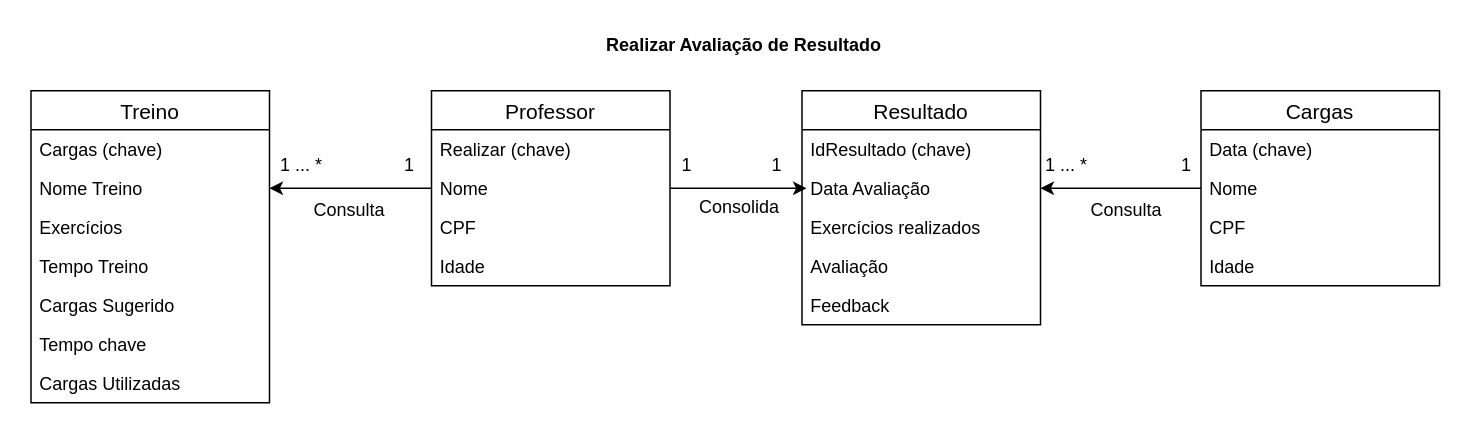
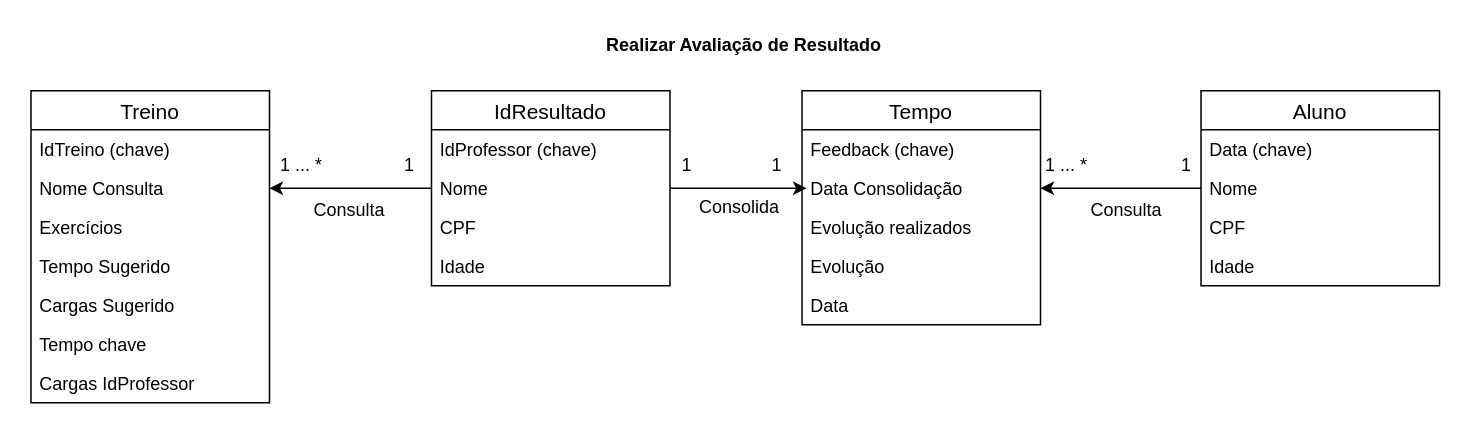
  <mxCell id="0" />
  <mxCell id="1" parent="0" />
  <mxCell id="2" style="edgeStyle=orthogonalEdgeStyle;rounded=0;orthogonalLoop=1;jettySize=auto;html=1;exitX=1;exitY=0.5;exitDx=0;exitDy=0;entryX=0;entryY=0.5;entryDx=0;entryDy=0;" edge="1" parent="1" source="13"><mxGeometry relative="1" as="geometry"><mxPoint x="537" y="125" as="targetPoint" /></mxGeometry></mxCell>
  <mxCell id="3" value="Consolida" style="text;html=1;align=center;verticalAlign=middle;resizable=0;points=[];autosize=1;" vertex="1" parent="1"><mxGeometry x="457" y="128" width="70" height="20" as="geometry" /></mxCell>
  <mxCell id="4" value="1" style="text;html=1;align=center;verticalAlign=middle;resizable=0;points=[];autosize=1;" vertex="1" parent="1"><mxGeometry x="447" y="100" width="20" height="20" as="geometry" /></mxCell>
  <mxCell id="5" value="1" style="text;html=1;align=center;verticalAlign=middle;resizable=0;points=[];autosize=1;" vertex="1" parent="1"><mxGeometry x="507" y="100" width="20" height="20" as="geometry" /></mxCell>
  <mxCell id="6" value="&lt;b&gt;Realizar Avaliação de Resultado&lt;/b&gt;" style="text;html=1;align=center;verticalAlign=middle;resizable=0;points=[];autosize=1;" vertex="1" parent="1"><mxGeometry x="395" y="20" width="200" height="20" as="geometry" /></mxCell>
  <mxCell id="7" value="Consulta" style="text;html=1;align=center;verticalAlign=middle;resizable=0;points=[];autosize=1;" vertex="1" parent="1"><mxGeometry x="202" y="130" width="60" height="20" as="geometry" /></mxCell>
  <mxCell id="8" value="1 ... *" style="text;html=1;align=center;verticalAlign=middle;resizable=0;points=[];autosize=1;" vertex="1" parent="1"><mxGeometry x="180" y="100" width="40" height="20" as="geometry" /></mxCell>
  <mxCell id="9" style="edgeStyle=orthogonalEdgeStyle;rounded=0;orthogonalLoop=1;jettySize=auto;html=1;exitX=0;exitY=0.5;exitDx=0;exitDy=0;" edge="1" parent="1" source="13" target="18"><mxGeometry relative="1" as="geometry" /></mxCell>
  <mxCell id="10" value="1" style="text;html=1;align=center;verticalAlign=middle;resizable=0;points=[];autosize=1;" vertex="1" parent="1"><mxGeometry x="262" y="100" width="20" height="20" as="geometry" /></mxCell>
- <mxCell id="11" value="Professor" style="swimlane;fontStyle=0;childLayout=stackLayout;horizontal=1;startSize=26;horizontalStack=0;resizeParent=1;resizeParentMax=0;resizeLast=0;collapsible=1;marginBottom=0;align=center;fontSize=14;" vertex="1" parent="1"><mxGeometry x="287" y="60" width="159" height="130" as="geometry" /></mxCell>
- <mxCell id="12" value="Realizar (chave)" style="text;strokeColor=none;fillColor=none;spacingLeft=4;spacingRight=4;overflow=hidden;rotatable=0;points=[[0,0.5],[1,0.5]];portConstraint=eastwest;fontSize=12;" vertex="1" parent="11"><mxGeometry y="26" width="159" height="26" as="geometry" /></mxCell>
+ <mxCell id="11" value="IdResultado" style="swimlane;fontStyle=0;childLayout=stackLayout;horizontal=1;startSize=26;horizontalStack=0;resizeParent=1;resizeParentMax=0;resizeLast=0;collapsible=1;marginBottom=0;align=center;fontSize=14;" vertex="1" parent="1"><mxGeometry x="287" y="60" width="159" height="130" as="geometry" /></mxCell>
+ <mxCell id="12" value="IdProfessor (chave)" style="text;strokeColor=none;fillColor=none;spacingLeft=4;spacingRight=4;overflow=hidden;rotatable=0;points=[[0,0.5],[1,0.5]];portConstraint=eastwest;fontSize=12;" vertex="1" parent="11"><mxGeometry y="26" width="159" height="26" as="geometry" /></mxCell>
  <mxCell id="13" value="Nome" style="text;strokeColor=none;fillColor=none;spacingLeft=4;spacingRight=4;overflow=hidden;rotatable=0;points=[[0,0.5],[1,0.5]];portConstraint=eastwest;fontSize=12;" vertex="1" parent="11"><mxGeometry y="52" width="159" height="26" as="geometry" /></mxCell>
  <mxCell id="14" value="CPF" style="text;strokeColor=none;fillColor=none;spacingLeft=4;spacingRight=4;overflow=hidden;rotatable=0;points=[[0,0.5],[1,0.5]];portConstraint=eastwest;fontSize=12;" vertex="1" parent="11"><mxGeometry y="78" width="159" height="26" as="geometry" /></mxCell>
  <mxCell id="15" value="Idade" style="text;strokeColor=none;fillColor=none;spacingLeft=4;spacingRight=4;overflow=hidden;rotatable=0;points=[[0,0.5],[1,0.5]];portConstraint=eastwest;fontSize=12;" vertex="1" parent="11"><mxGeometry y="104" width="159" height="26" as="geometry" /></mxCell>
  <mxCell id="16" value="Treino" style="swimlane;fontStyle=0;childLayout=stackLayout;horizontal=1;startSize=26;horizontalStack=0;resizeParent=1;resizeParentMax=0;resizeLast=0;collapsible=1;marginBottom=0;align=center;fontSize=14;" vertex="1" parent="1"><mxGeometry x="20" y="60" width="159" height="208" as="geometry" /></mxCell>
- <mxCell id="17" value="Cargas (chave)" style="text;strokeColor=none;fillColor=none;spacingLeft=4;spacingRight=4;overflow=hidden;rotatable=0;points=[[0,0.5],[1,0.5]];portConstraint=eastwest;fontSize=12;" vertex="1" parent="16"><mxGeometry y="26" width="159" height="26" as="geometry" /></mxCell>
- <mxCell id="18" value="Nome Treino" style="text;strokeColor=none;fillColor=none;spacingLeft=4;spacingRight=4;overflow=hidden;rotatable=0;points=[[0,0.5],[1,0.5]];portConstraint=eastwest;fontSize=12;" vertex="1" parent="16"><mxGeometry y="52" width="159" height="26" as="geometry" /></mxCell>
+ <mxCell id="17" value="IdTreino (chave)" style="text;strokeColor=none;fillColor=none;spacingLeft=4;spacingRight=4;overflow=hidden;rotatable=0;points=[[0,0.5],[1,0.5]];portConstraint=eastwest;fontSize=12;" vertex="1" parent="16"><mxGeometry y="26" width="159" height="26" as="geometry" /></mxCell>
+ <mxCell id="18" value="Nome Consulta" style="text;strokeColor=none;fillColor=none;spacingLeft=4;spacingRight=4;overflow=hidden;rotatable=0;points=[[0,0.5],[1,0.5]];portConstraint=eastwest;fontSize=12;" vertex="1" parent="16"><mxGeometry y="52" width="159" height="26" as="geometry" /></mxCell>
  <mxCell id="19" value="Exercícios" style="text;strokeColor=none;fillColor=none;spacingLeft=4;spacingRight=4;overflow=hidden;rotatable=0;points=[[0,0.5],[1,0.5]];portConstraint=eastwest;fontSize=12;" vertex="1" parent="16"><mxGeometry y="78" width="159" height="26" as="geometry" /></mxCell>
- <mxCell id="20" value="Tempo Treino" style="text;strokeColor=none;fillColor=none;spacingLeft=4;spacingRight=4;overflow=hidden;rotatable=0;points=[[0,0.5],[1,0.5]];portConstraint=eastwest;fontSize=12;" vertex="1" parent="16"><mxGeometry y="104" width="159" height="26" as="geometry" /></mxCell>
+ <mxCell id="20" value="Tempo Sugerido" style="text;strokeColor=none;fillColor=none;spacingLeft=4;spacingRight=4;overflow=hidden;rotatable=0;points=[[0,0.5],[1,0.5]];portConstraint=eastwest;fontSize=12;" vertex="1" parent="16"><mxGeometry y="104" width="159" height="26" as="geometry" /></mxCell>
  <mxCell id="21" value="Cargas Sugerido" style="text;strokeColor=none;fillColor=none;spacingLeft=4;spacingRight=4;overflow=hidden;rotatable=0;points=[[0,0.5],[1,0.5]];portConstraint=eastwest;fontSize=12;" vertex="1" parent="16"><mxGeometry y="130" width="159" height="26" as="geometry" /></mxCell>
  <mxCell id="22" value="Tempo chave" style="text;strokeColor=none;fillColor=none;spacingLeft=4;spacingRight=4;overflow=hidden;rotatable=0;points=[[0,0.5],[1,0.5]];portConstraint=eastwest;fontSize=12;" vertex="1" parent="16"><mxGeometry y="156" width="159" height="26" as="geometry" /></mxCell>
- <mxCell id="23" value="Cargas Utilizadas" style="text;strokeColor=none;fillColor=none;spacingLeft=4;spacingRight=4;overflow=hidden;rotatable=0;points=[[0,0.5],[1,0.5]];portConstraint=eastwest;fontSize=12;" vertex="1" parent="16"><mxGeometry y="182" width="159" height="26" as="geometry" /></mxCell>
- <mxCell id="24" value="Resultado" style="swimlane;fontStyle=0;childLayout=stackLayout;horizontal=1;startSize=26;horizontalStack=0;resizeParent=1;resizeParentMax=0;resizeLast=0;collapsible=1;marginBottom=0;align=center;fontSize=14;" vertex="1" parent="1"><mxGeometry x="534" y="60" width="159" height="156" as="geometry" /></mxCell>
- <mxCell id="25" value="IdResultado (chave)" style="text;strokeColor=none;fillColor=none;spacingLeft=4;spacingRight=4;overflow=hidden;rotatable=0;points=[[0,0.5],[1,0.5]];portConstraint=eastwest;fontSize=12;" vertex="1" parent="24"><mxGeometry y="26" width="159" height="26" as="geometry" /></mxCell>
- <mxCell id="26" value="Data Avaliação" style="text;strokeColor=none;fillColor=none;spacingLeft=4;spacingRight=4;overflow=hidden;rotatable=0;points=[[0,0.5],[1,0.5]];portConstraint=eastwest;fontSize=12;" vertex="1" parent="24"><mxGeometry y="52" width="159" height="26" as="geometry" /></mxCell>
- <mxCell id="27" value="Exercícios realizados" style="text;strokeColor=none;fillColor=none;spacingLeft=4;spacingRight=4;overflow=hidden;rotatable=0;points=[[0,0.5],[1,0.5]];portConstraint=eastwest;fontSize=12;" vertex="1" parent="24"><mxGeometry y="78" width="159" height="26" as="geometry" /></mxCell>
- <mxCell id="28" value="Avaliação" style="text;strokeColor=none;fillColor=none;spacingLeft=4;spacingRight=4;overflow=hidden;rotatable=0;points=[[0,0.5],[1,0.5]];portConstraint=eastwest;fontSize=12;" vertex="1" parent="24"><mxGeometry y="104" width="159" height="26" as="geometry" /></mxCell>
- <mxCell id="29" value="Feedback" style="text;strokeColor=none;fillColor=none;spacingLeft=4;spacingRight=4;overflow=hidden;rotatable=0;points=[[0,0.5],[1,0.5]];portConstraint=eastwest;fontSize=12;" vertex="1" parent="24"><mxGeometry y="130" width="159" height="26" as="geometry" /></mxCell>
- <mxCell id="30" value="Cargas" style="swimlane;fontStyle=0;childLayout=stackLayout;horizontal=1;startSize=26;horizontalStack=0;resizeParent=1;resizeParentMax=0;resizeLast=0;collapsible=1;marginBottom=0;align=center;fontSize=14;" vertex="1" parent="1"><mxGeometry x="800" y="60" width="159" height="130" as="geometry" /></mxCell>
+ <mxCell id="23" value="Cargas IdProfessor" style="text;strokeColor=none;fillColor=none;spacingLeft=4;spacingRight=4;overflow=hidden;rotatable=0;points=[[0,0.5],[1,0.5]];portConstraint=eastwest;fontSize=12;" vertex="1" parent="16"><mxGeometry y="182" width="159" height="26" as="geometry" /></mxCell>
+ <mxCell id="24" value="Tempo" style="swimlane;fontStyle=0;childLayout=stackLayout;horizontal=1;startSize=26;horizontalStack=0;resizeParent=1;resizeParentMax=0;resizeLast=0;collapsible=1;marginBottom=0;align=center;fontSize=14;" vertex="1" parent="1"><mxGeometry x="534" y="60" width="159" height="156" as="geometry" /></mxCell>
+ <mxCell id="25" value="Feedback (chave)" style="text;strokeColor=none;fillColor=none;spacingLeft=4;spacingRight=4;overflow=hidden;rotatable=0;points=[[0,0.5],[1,0.5]];portConstraint=eastwest;fontSize=12;" vertex="1" parent="24"><mxGeometry y="26" width="159" height="26" as="geometry" /></mxCell>
+ <mxCell id="26" value="Data Consolidação" style="text;strokeColor=none;fillColor=none;spacingLeft=4;spacingRight=4;overflow=hidden;rotatable=0;points=[[0,0.5],[1,0.5]];portConstraint=eastwest;fontSize=12;" vertex="1" parent="24"><mxGeometry y="52" width="159" height="26" as="geometry" /></mxCell>
+ <mxCell id="27" value="Evolução realizados" style="text;strokeColor=none;fillColor=none;spacingLeft=4;spacingRight=4;overflow=hidden;rotatable=0;points=[[0,0.5],[1,0.5]];portConstraint=eastwest;fontSize=12;" vertex="1" parent="24"><mxGeometry y="78" width="159" height="26" as="geometry" /></mxCell>
+ <mxCell id="28" value="Evolução" style="text;strokeColor=none;fillColor=none;spacingLeft=4;spacingRight=4;overflow=hidden;rotatable=0;points=[[0,0.5],[1,0.5]];portConstraint=eastwest;fontSize=12;" vertex="1" parent="24"><mxGeometry y="104" width="159" height="26" as="geometry" /></mxCell>
+ <mxCell id="29" value="Data" style="text;strokeColor=none;fillColor=none;spacingLeft=4;spacingRight=4;overflow=hidden;rotatable=0;points=[[0,0.5],[1,0.5]];portConstraint=eastwest;fontSize=12;" vertex="1" parent="24"><mxGeometry y="130" width="159" height="26" as="geometry" /></mxCell>
+ <mxCell id="30" value="Aluno" style="swimlane;fontStyle=0;childLayout=stackLayout;horizontal=1;startSize=26;horizontalStack=0;resizeParent=1;resizeParentMax=0;resizeLast=0;collapsible=1;marginBottom=0;align=center;fontSize=14;" vertex="1" parent="1"><mxGeometry x="800" y="60" width="159" height="130" as="geometry" /></mxCell>
  <mxCell id="31" value="Data (chave)" style="text;strokeColor=none;fillColor=none;spacingLeft=4;spacingRight=4;overflow=hidden;rotatable=0;points=[[0,0.5],[1,0.5]];portConstraint=eastwest;fontSize=12;" vertex="1" parent="30"><mxGeometry y="26" width="159" height="26" as="geometry" /></mxCell>
  <mxCell id="32" value="Nome" style="text;strokeColor=none;fillColor=none;spacingLeft=4;spacingRight=4;overflow=hidden;rotatable=0;points=[[0,0.5],[1,0.5]];portConstraint=eastwest;fontSize=12;" vertex="1" parent="30"><mxGeometry y="52" width="159" height="26" as="geometry" /></mxCell>
  <mxCell id="33" value="CPF" style="text;strokeColor=none;fillColor=none;spacingLeft=4;spacingRight=4;overflow=hidden;rotatable=0;points=[[0,0.5],[1,0.5]];portConstraint=eastwest;fontSize=12;" vertex="1" parent="30"><mxGeometry y="78" width="159" height="26" as="geometry" /></mxCell>
  <mxCell id="34" value="Idade" style="text;strokeColor=none;fillColor=none;spacingLeft=4;spacingRight=4;overflow=hidden;rotatable=0;points=[[0,0.5],[1,0.5]];portConstraint=eastwest;fontSize=12;" vertex="1" parent="30"><mxGeometry y="104" width="159" height="26" as="geometry" /></mxCell>
  <mxCell id="35" style="edgeStyle=orthogonalEdgeStyle;rounded=0;orthogonalLoop=1;jettySize=auto;html=1;exitX=0;exitY=0.5;exitDx=0;exitDy=0;entryX=1;entryY=0.5;entryDx=0;entryDy=0;" edge="1" parent="1" source="32" target="26"><mxGeometry relative="1" as="geometry" /></mxCell>
  <mxCell id="36" value="Consulta" style="text;html=1;align=center;verticalAlign=middle;resizable=0;points=[];autosize=1;" vertex="1" parent="1"><mxGeometry x="720" y="130" width="60" height="20" as="geometry" /></mxCell>
  <mxCell id="37" value="1 ... *" style="text;html=1;align=center;verticalAlign=middle;resizable=0;points=[];autosize=1;" vertex="1" parent="1"><mxGeometry x="690" y="100" width="40" height="20" as="geometry" /></mxCell>
  <mxCell id="38" value="1" style="text;html=1;align=center;verticalAlign=middle;resizable=0;points=[];autosize=1;" vertex="1" parent="1"><mxGeometry x="780" y="100" width="20" height="20" as="geometry" /></mxCell>
